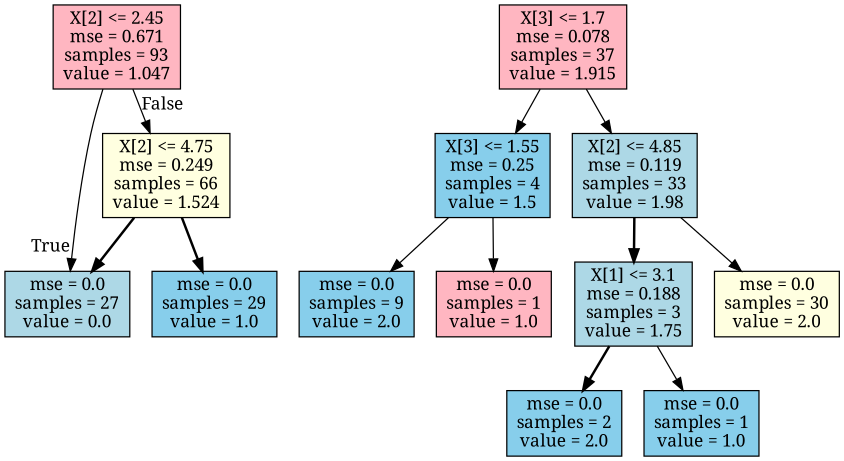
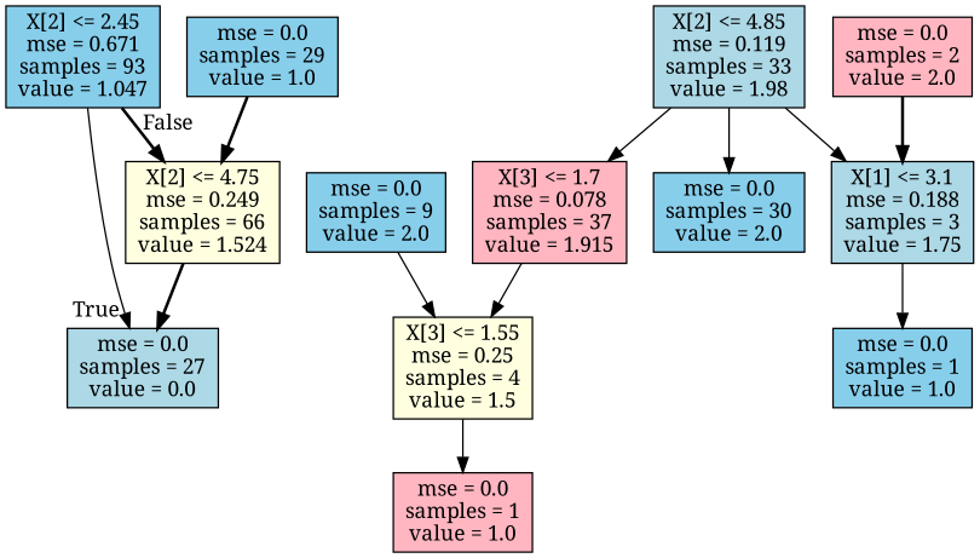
  digraph {
    fontname="Noto Serif"
    node [fillcolor=lightpink fontname="Noto Serif" shape=box style=filled]
    edge [fontname="Noto Serif" style=solid]
-   n1 [label="X[2] <= 2.45\nmse = 0.671\nsamples = 93\nvalue = 1.047"]
+   n1 [fillcolor=skyblue label="X[2] <= 2.45\nmse = 0.671\nsamples = 93\nvalue = 1.047"]
    n2 [fillcolor=lightblue label="mse = 0.0\nsamples = 27\nvalue = 0.0"]
    n3 [fillcolor=lightyellow label="X[2] <= 4.75\nmse = 0.249\nsamples = 66\nvalue = 1.524"]
    n4 [fillcolor=skyblue label="mse = 0.0\nsamples = 29\nvalue = 1.0"]
    n5 [label="X[3] <= 1.7\nmse = 0.078\nsamples = 37\nvalue = 1.915"]
-   n6 [fillcolor=skyblue label="X[3] <= 1.55\nmse = 0.25\nsamples = 4\nvalue = 1.5"]
+   n6 [fillcolor=lightyellow label="X[3] <= 1.55\nmse = 0.25\nsamples = 4\nvalue = 1.5"]
    n7 [fillcolor=lightblue label="X[2] <= 4.85\nmse = 0.119\nsamples = 33\nvalue = 1.98"]
    n8 [fillcolor=skyblue label="mse = 0.0\nsamples = 9\nvalue = 2.0"]
    n9 [label="mse = 0.0\nsamples = 1\nvalue = 1.0"]
    n10 [fillcolor=lightblue label="X[1] <= 3.1\nmse = 0.188\nsamples = 3\nvalue = 1.75"]
-   n11 [fillcolor=lightyellow label="mse = 0.0\nsamples = 30\nvalue = 2.0"]
-   n12 [fillcolor=skyblue label="mse = 0.0\nsamples = 2\nvalue = 2.0"]
+   n11 [fillcolor=skyblue label="mse = 0.0\nsamples = 30\nvalue = 2.0"]
+   n12 [label="mse = 0.0\nsamples = 2\nvalue = 2.0"]
    n13 [fillcolor=skyblue label="mse = 0.0\nsamples = 1\nvalue = 1.0"]
    n1 -> n2 [headlabel=True labelangle=45 labeldistance=2.5]
-   n1 -> n3 [headlabel=False labelangle=-45 labeldistance=2.5]
+   n1 -> n3 [headlabel=False labelangle=-45 labeldistance=2.5 style=bold]
    n3 -> n2 [style=bold]
-   n3 -> n4 [style=bold]
+   n4 -> n3 [style=bold]
    n5 -> n6
-   n5 -> n7
-   n6 -> n8
+   n7 -> n5
+   n8 -> n6
    n6 -> n9
-   n7 -> n10 [style=bold]
+   n7 -> n10
    n7 -> n11
-   n10 -> n12 [style=bold]
+   n12 -> n10 [style=bold]
    n10 -> n13
  }
